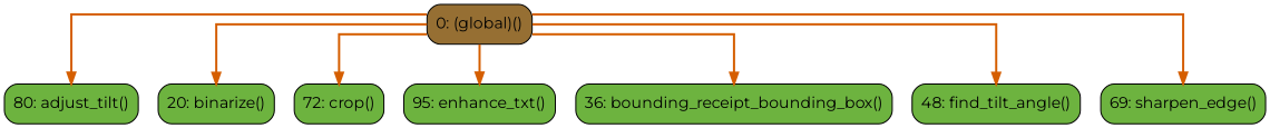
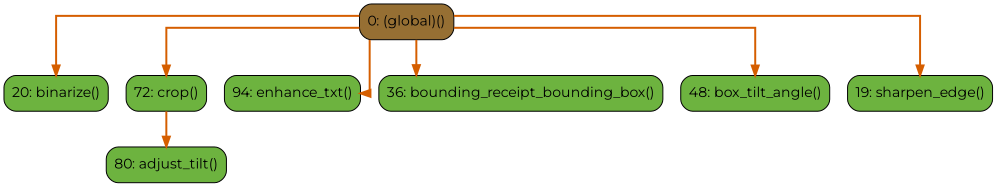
  digraph {
    concentrate=true
    fontname=Montserrat
    rankdir=TB
    splines=ortho
    node [fillcolor="#6db33f" fontname=Montserrat shape=rect style="rounded,filled"]
    edge [color="#D55E00" fontname=Montserrat penwidth=2]
    n1 [label="80: adjust_tilt()"]
    n2 [label="20: binarize()"]
    n3 [label="72: crop()"]
-   n4 [label="95: enhance_txt()"]
+   n4 [label="94: enhance_txt()"]
    n5 [label="36: bounding_receipt_bounding_box()"]
-   n6 [label="48: find_tilt_angle()"]
-   n7 [label="69: sharpen_edge()"]
+   n6 [label="48: box_tilt_angle()"]
+   n7 [label="19: sharpen_edge()"]
    n8 [fillcolor="#966F33" label="0: (global)()"]
    subgraph sub_1 {
      label="File: functions"
      style=dotted
      n1
      n2
      n3
      n4
      n5
      n6
      n7
    }
    subgraph sub_2 {
      label="File: run"
      style=dotted
      n8
    }
-   n8 -> n1
+   n3 -> n1
    n8 -> n2
    n8 -> n3
    n8 -> n4
    n8 -> n5
    n8 -> n6
    n8 -> n7
  }
